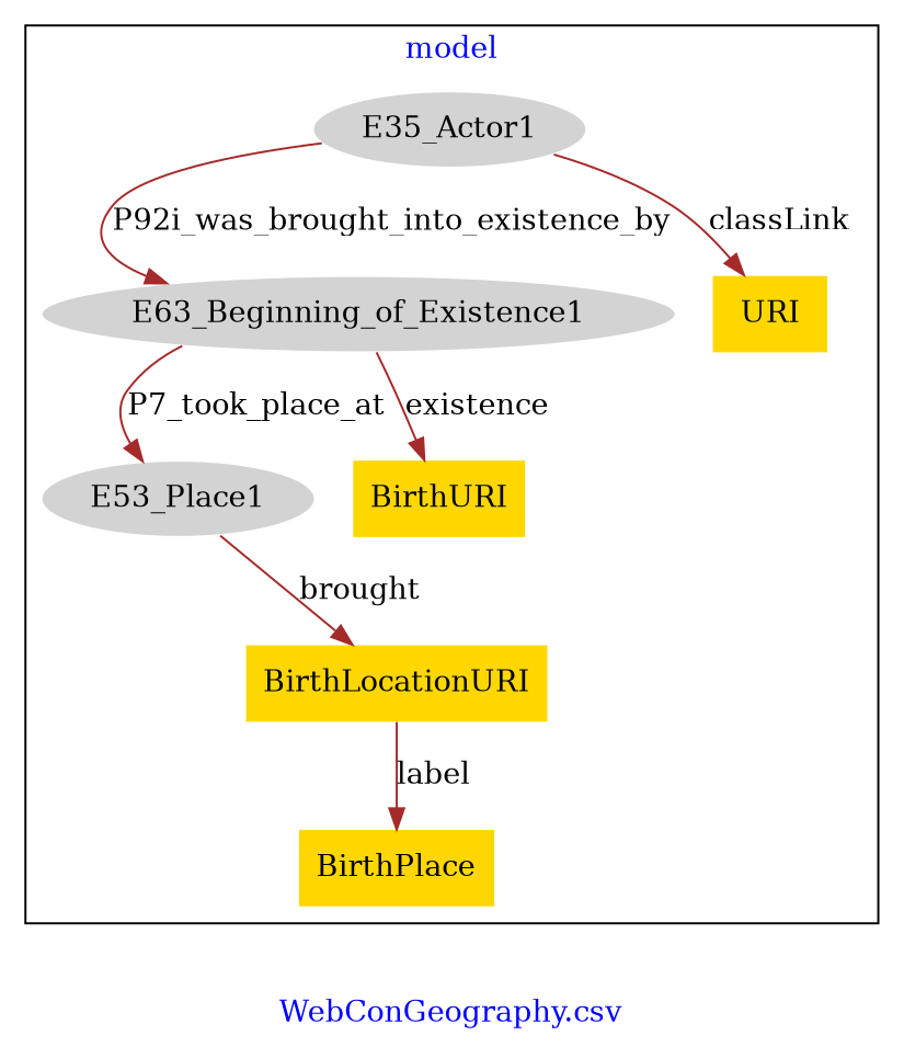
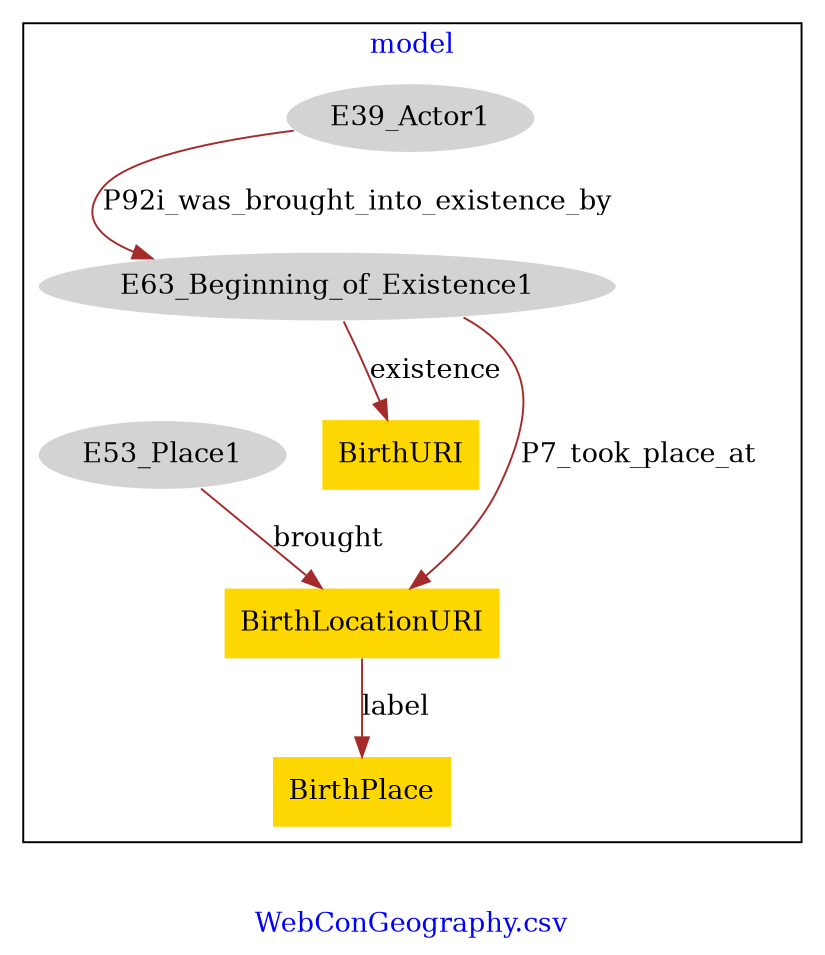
  digraph {
    fontcolor=blue
    fontname="DejaVu Serif"
    label="WebConGeography.csv"
    remincross=true
    node [fillcolor=gold fontname="DejaVu Serif" style=filled shape=plaintext]
    edge [color=brown fontcolor=black fontname="DejaVu Serif"]
-   n1 [color=white fillcolor=lightgray label=E35_Actor1 shape=""]
+   n1 [color=white fillcolor=lightgray label=E39_Actor1 shape=""]
    n2 [color=white fillcolor=lightgray label=E63_Beginning_of_Existence1 shape=""]
    n3 [color=white fillcolor=lightgray label=E53_Place1 shape=""]
    n4 [label=BirthPlace]
    n5 [label=BirthURI]
-   n6 [label=URI]
    n7 [label=BirthLocationURI]
    subgraph cluster_1 {
      label=model
      n1
      n2
      n3
      n4
      n5
-     n6
      n7
    }
    n1 -> n2 [label=P92i_was_brought_into_existence_by]
-   n1 -> n6 [label=classLink]
-   n2 -> n3 [label=P7_took_place_at]
+   n2 -> n7 [label=P7_took_place_at]
    n2 -> n5 [label=existence]
    n3 -> n7 [label=brought]
    n7 -> n4 [label=label]
  }
